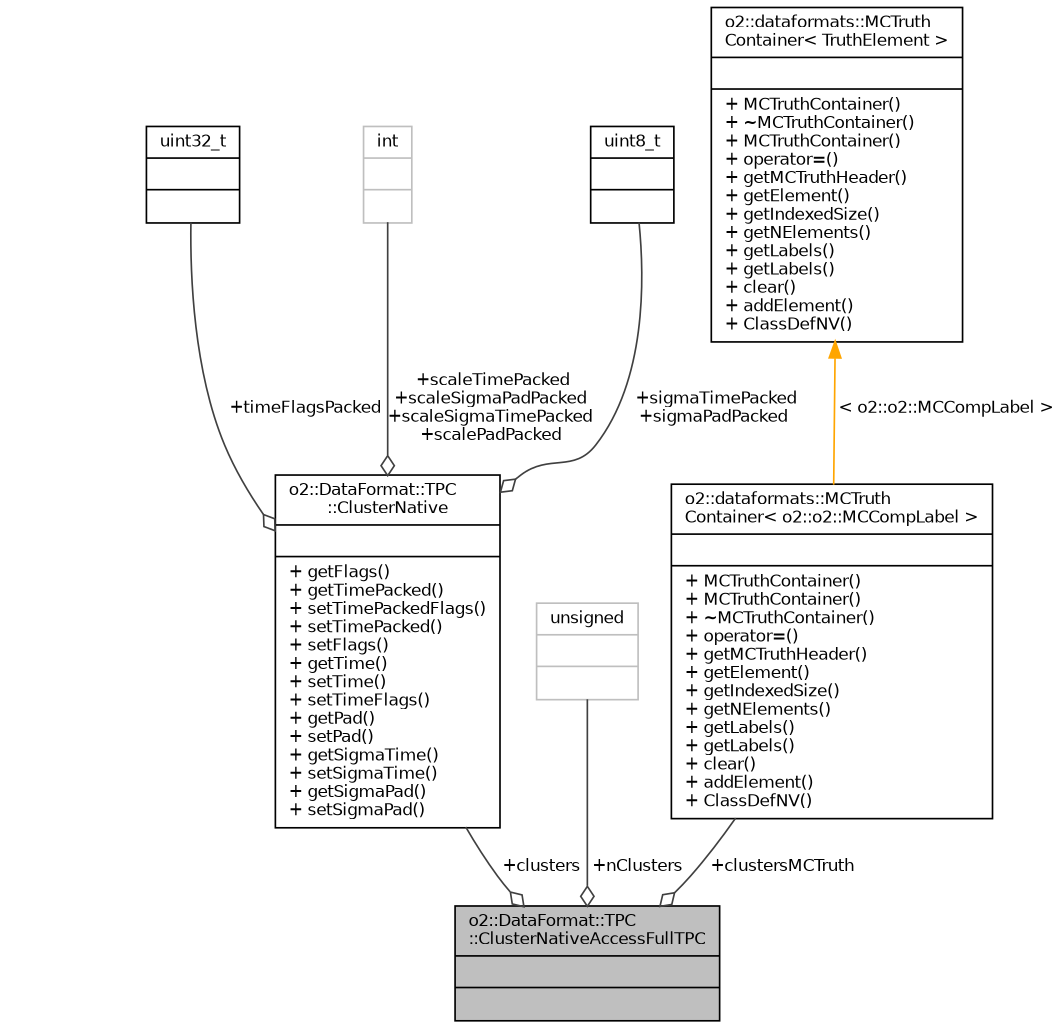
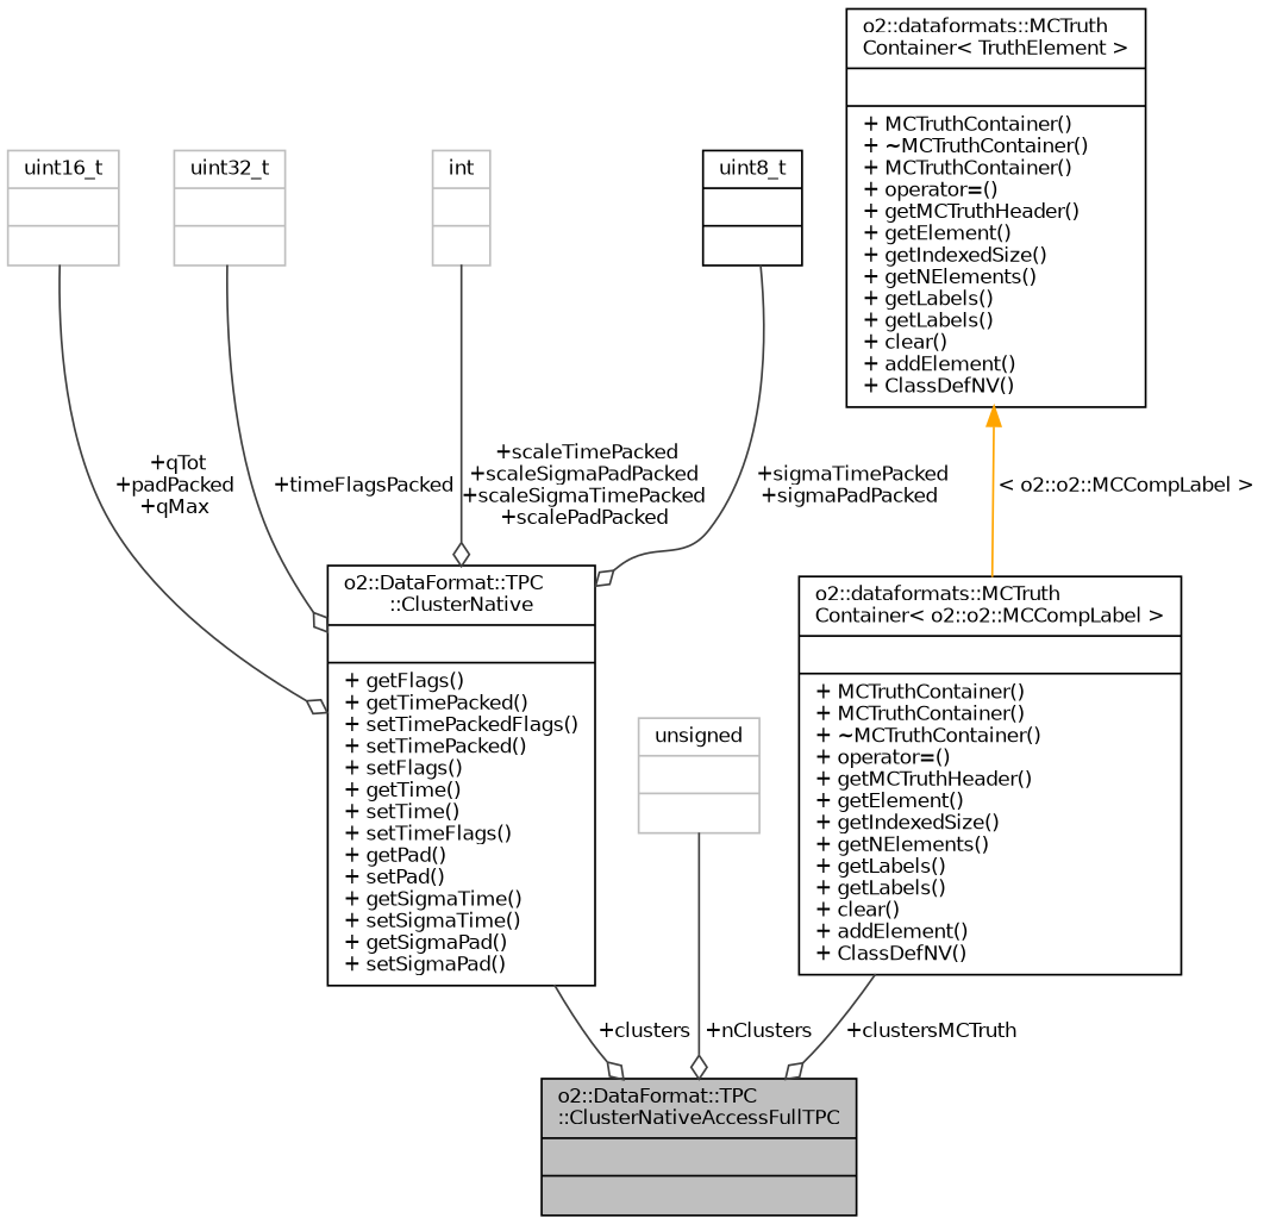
  digraph {
    node [color=black fontname=Helvetica fontsize=10 shape=record]
    edge [arrowhead=odiamond color=grey25 fontname=Helvetica fontsize=10 labelfontname=Helvetica labelfontsize=10 style=solid]
    n1 [fillcolor=grey75 fontcolor=black height=0.2 label="{o2::DataFormat::TPC\l::ClusterNativeAccessFullTPC\n||}" style=filled width=0.4]
    n2 [height=0.2 label="{o2::DataFormat::TPC\l::ClusterNative\n||+ getFlags()\l+ getTimePacked()\l+ setTimePackedFlags()\l+ setTimePacked()\l+ setFlags()\l+ getTime()\l+ setTime()\l+ setTimeFlags()\l+ getPad()\l+ setPad()\l+ getSigmaTime()\l+ setSigmaTime()\l+ getSigmaPad()\l+ setSigmaPad()\l}" width=0.4]
-   n4 [height=0.2 label="{uint32_t\n||}" width=0.4]
+   n3 [color=grey75 height=0.2 label="{uint16_t\n||}" width=0.4]
+   n4 [color=grey75 height=0.2 label="{uint32_t\n||}" width=0.4]
    n5 [color=grey75 height=0.2 label="{int\n||}" width=0.4]
    n6 [height=0.2 label="{uint8_t\n||}" width=0.4]
    n7 [color=grey75 height=0.2 label="{unsigned\n||}" width=0.4]
    n8 [height=0.2 label="{o2::dataformats::MCTruth\lContainer\< o2::o2::MCCompLabel \>\n||+ MCTruthContainer()\l+ MCTruthContainer()\l+ ~MCTruthContainer()\l+ operator=()\l+ getMCTruthHeader()\l+ getElement()\l+ getIndexedSize()\l+ getNElements()\l+ getLabels()\l+ getLabels()\l+ clear()\l+ addElement()\l+ ClassDefNV()\l}" width=0.4]
    n9 [height=0.2 label="{o2::dataformats::MCTruth\lContainer\< TruthElement \>\n||+ MCTruthContainer()\l+ ~MCTruthContainer()\l+ MCTruthContainer()\l+ operator=()\l+ getMCTruthHeader()\l+ getElement()\l+ getIndexedSize()\l+ getNElements()\l+ getLabels()\l+ getLabels()\l+ clear()\l+ addElement()\l+ ClassDefNV()\l}" width=0.4]
    n2 -> n1 [label=" +clusters"]
+   n3 -> n2 [label=" +qTot\n+padPacked\n+qMax"]
    n4 -> n2 [label=" +timeFlagsPacked"]
    n5 -> n2 [label=" +scaleTimePacked\n+scaleSigmaPadPacked\n+scaleSigmaTimePacked\n+scalePadPacked"]
    n6 -> n2 [label=" +sigmaTimePacked\n+sigmaPadPacked"]
    n7 -> n1 [label=" +nClusters"]
    n8 -> n1 [label=" +clustersMCTruth"]
    n9 -> n8 [color=orange dir=back label=" \< o2::o2::MCCompLabel \>" arrowhead=""]
  }
